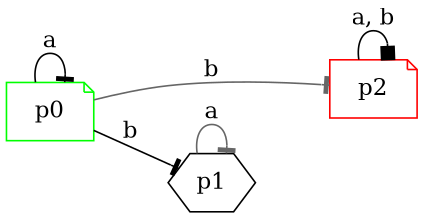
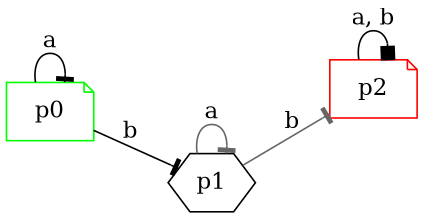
  digraph {
    rankdir=LR
    node [shape=note]
    edge [arrowhead=tee color=black]
    p2 [color=red]
    p0 [color=green]
    p1 [shape=hexagon]
    p2 -> p2 [arrowhead=box label="a, b"]
    p0 -> p0 [label=a]
    p0 -> p1 [label=b]
-   p0 -> p2 [color=gray40 label=b]
+   p1 -> p2 [color=gray40 label=b]
    p1 -> p1 [color=gray40 label=a]
  }
